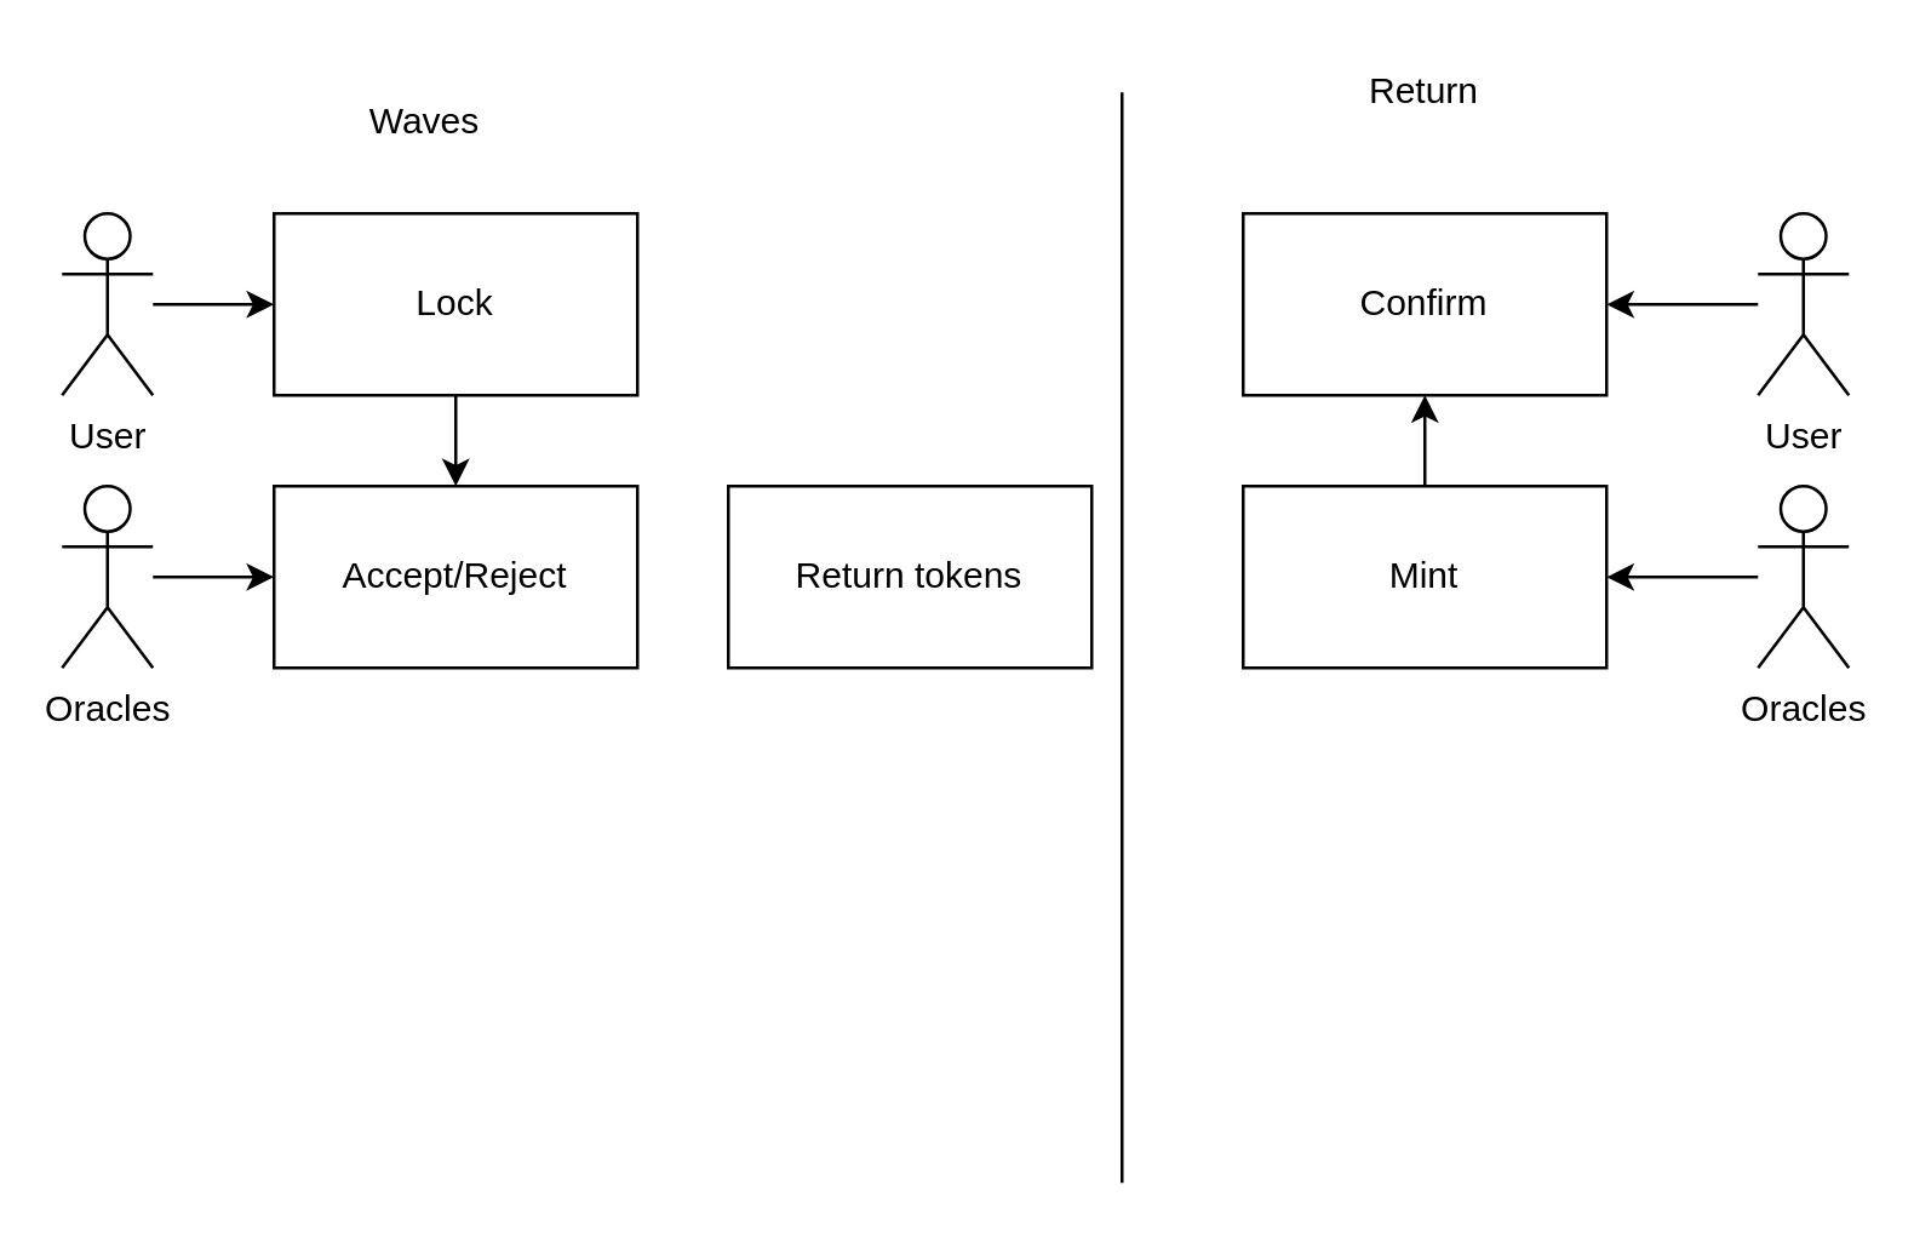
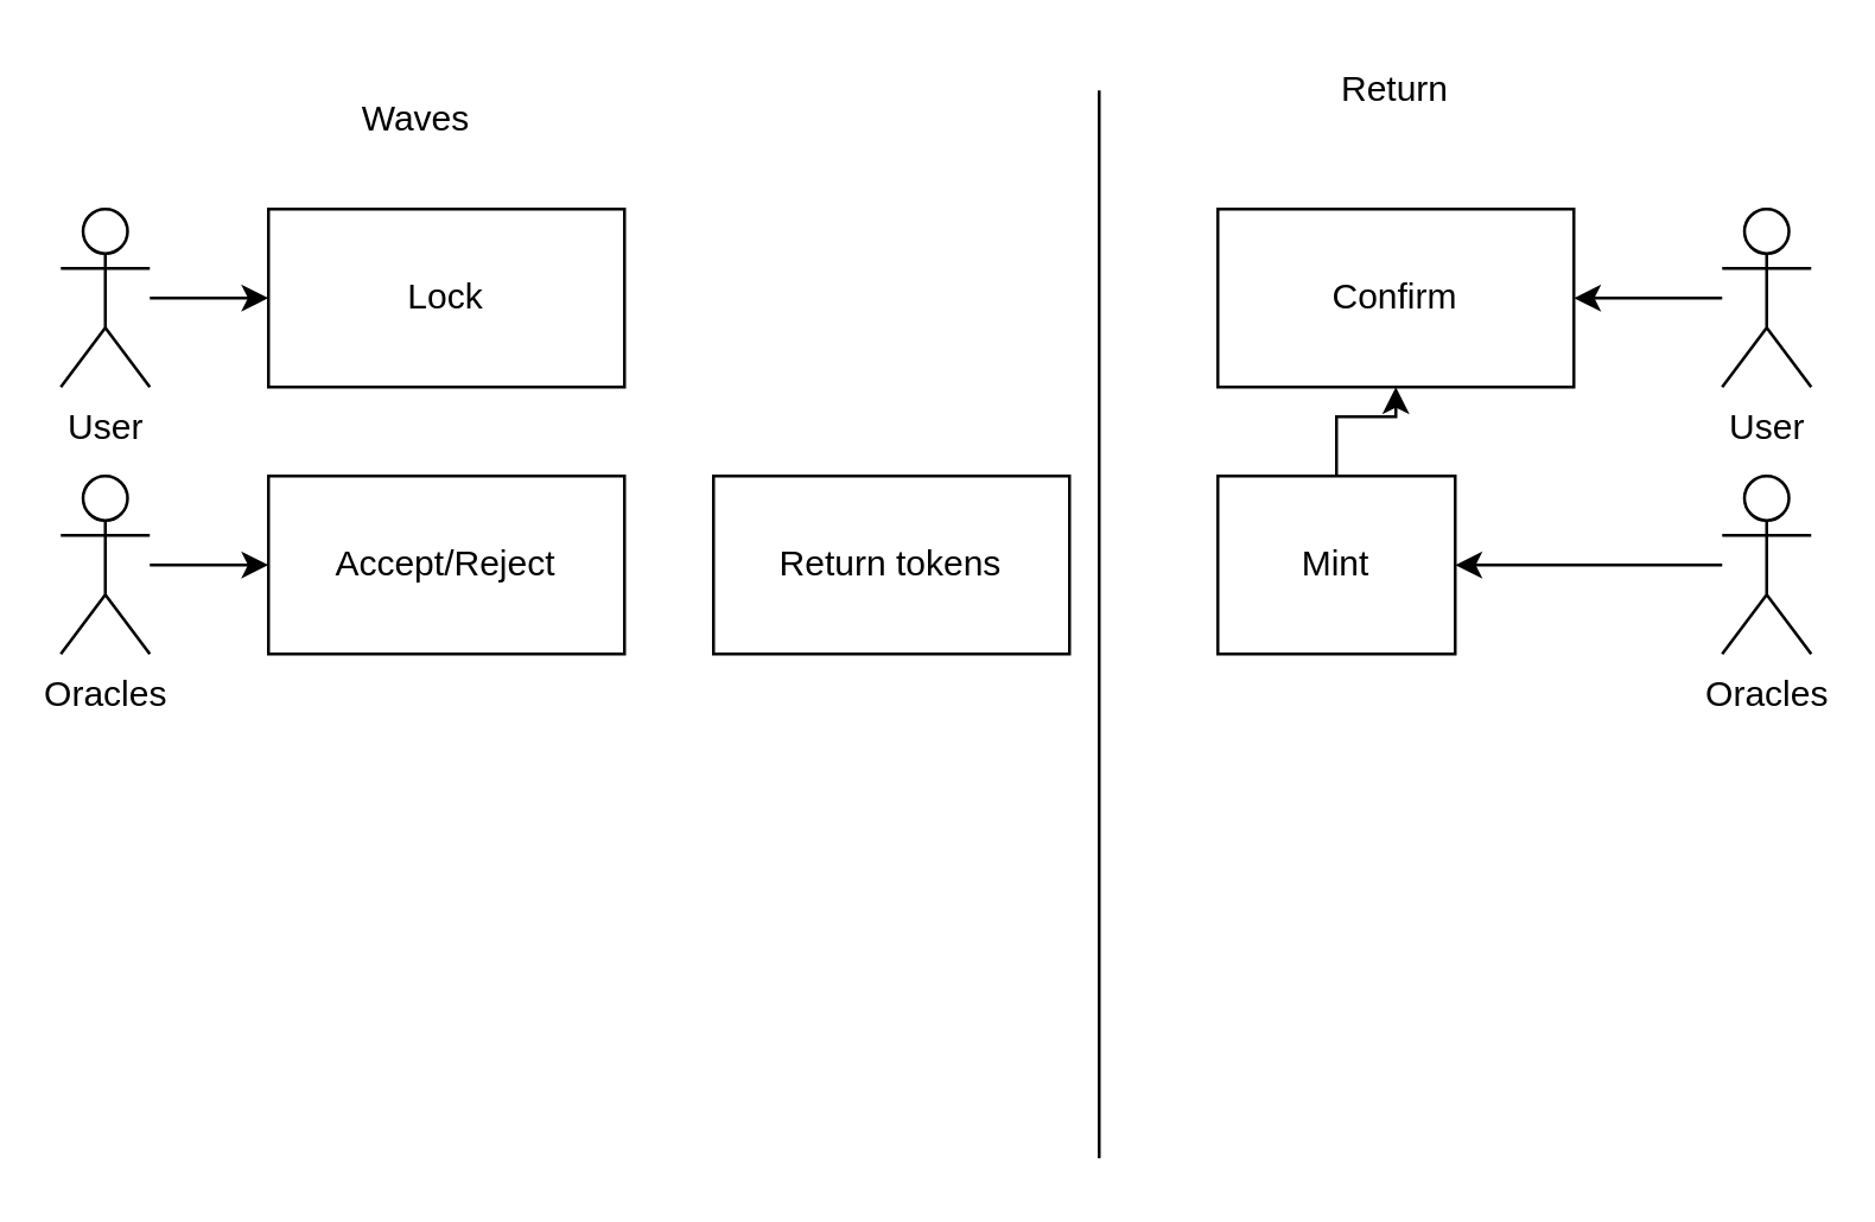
  <mxCell id="0" />
  <mxCell id="1" parent="0" />
  <mxCell id="2" value="Waves" style="text;html=1;strokeColor=none;fillColor=none;align=center;verticalAlign=middle;whiteSpace=wrap;rounded=0;" vertex="1" parent="1"><mxGeometry x="120" y="30" width="40" height="20" as="geometry" /></mxCell>
- <mxCell id="3" value="" style="edgeStyle=orthogonalEdgeStyle;rounded=0;orthogonalLoop=1;jettySize=auto;html=1;" edge="1" parent="1" source="4" target="7"><mxGeometry relative="1" as="geometry" /></mxCell>
  <mxCell id="4" value="&lt;div&gt;Lock&lt;/div&gt;" style="rounded=0;whiteSpace=wrap;html=1;" vertex="1" parent="1"><mxGeometry x="90" y="70" width="120" height="60" as="geometry" /></mxCell>
  <mxCell id="5" value="" style="edgeStyle=orthogonalEdgeStyle;rounded=0;orthogonalLoop=1;jettySize=auto;html=1;" edge="1" parent="1" source="6" target="4"><mxGeometry relative="1" as="geometry" /></mxCell>
  <mxCell id="6" value="User" style="shape=umlActor;verticalLabelPosition=bottom;labelBackgroundColor=#ffffff;verticalAlign=top;html=1;outlineConnect=0;" vertex="1" parent="1"><mxGeometry x="20" y="70" width="30" height="60" as="geometry" /></mxCell>
  <mxCell id="7" value="Accept/Reject" style="rounded=0;whiteSpace=wrap;html=1;" vertex="1" parent="1"><mxGeometry x="90" y="160" width="120" height="60" as="geometry" /></mxCell>
  <mxCell id="8" value="" style="edgeStyle=orthogonalEdgeStyle;rounded=0;orthogonalLoop=1;jettySize=auto;html=1;" edge="1" parent="1" source="9" target="7"><mxGeometry relative="1" as="geometry" /></mxCell>
  <mxCell id="9" value="Oracles" style="shape=umlActor;verticalLabelPosition=bottom;labelBackgroundColor=#ffffff;verticalAlign=top;html=1;outlineConnect=0;" vertex="1" parent="1"><mxGeometry x="20" y="160" width="30" height="60" as="geometry" /></mxCell>
  <mxCell id="10" value="" style="endArrow=none;html=1;" edge="1" parent="1"><mxGeometry width="50" height="50" relative="1" as="geometry"><mxPoint x="370" y="390" as="sourcePoint" /><mxPoint x="370" y="30" as="targetPoint" /></mxGeometry></mxCell>
  <mxCell id="11" value="Return" style="text;html=1;strokeColor=none;fillColor=none;align=center;verticalAlign=middle;whiteSpace=wrap;rounded=0;" vertex="1" parent="1"><mxGeometry x="450" y="20" width="40" height="20" as="geometry" /></mxCell>
  <mxCell id="12" value="Return tokens" style="rounded=0;whiteSpace=wrap;html=1;" vertex="1" parent="1"><mxGeometry x="240" y="160" width="120" height="60" as="geometry" /></mxCell>
  <mxCell id="13" value="" style="edgeStyle=orthogonalEdgeStyle;rounded=0;orthogonalLoop=1;jettySize=auto;html=1;" edge="1" parent="1" source="14" target="17"><mxGeometry relative="1" as="geometry" /></mxCell>
- <mxCell id="14" value="Mint" style="rounded=0;whiteSpace=wrap;html=1;" vertex="1" parent="1"><mxGeometry x="410" y="160" width="120" height="60" as="geometry" /></mxCell>
+ <mxCell id="14" value="Mint" style="rounded=0;whiteSpace=wrap;html=1;" vertex="1" parent="1"><mxGeometry x="410" y="160" width="80" height="60" as="geometry" /></mxCell>
  <mxCell id="15" value="" style="edgeStyle=orthogonalEdgeStyle;rounded=0;orthogonalLoop=1;jettySize=auto;html=1;" edge="1" parent="1" source="16" target="14"><mxGeometry relative="1" as="geometry" /></mxCell>
  <mxCell id="16" value="Oracles" style="shape=umlActor;verticalLabelPosition=bottom;labelBackgroundColor=#ffffff;verticalAlign=top;html=1;outlineConnect=0;" vertex="1" parent="1"><mxGeometry x="580" y="160" width="30" height="60" as="geometry" /></mxCell>
  <mxCell id="17" value="Confirm" style="rounded=0;whiteSpace=wrap;html=1;" vertex="1" parent="1"><mxGeometry x="410" y="70" width="120" height="60" as="geometry" /></mxCell>
  <mxCell id="18" value="" style="edgeStyle=orthogonalEdgeStyle;rounded=0;orthogonalLoop=1;jettySize=auto;html=1;" edge="1" parent="1" source="19" target="17"><mxGeometry relative="1" as="geometry" /></mxCell>
  <mxCell id="19" value="User" style="shape=umlActor;verticalLabelPosition=bottom;labelBackgroundColor=#ffffff;verticalAlign=top;html=1;outlineConnect=0;" vertex="1" parent="1"><mxGeometry x="580" y="70" width="30" height="60" as="geometry" /></mxCell>
